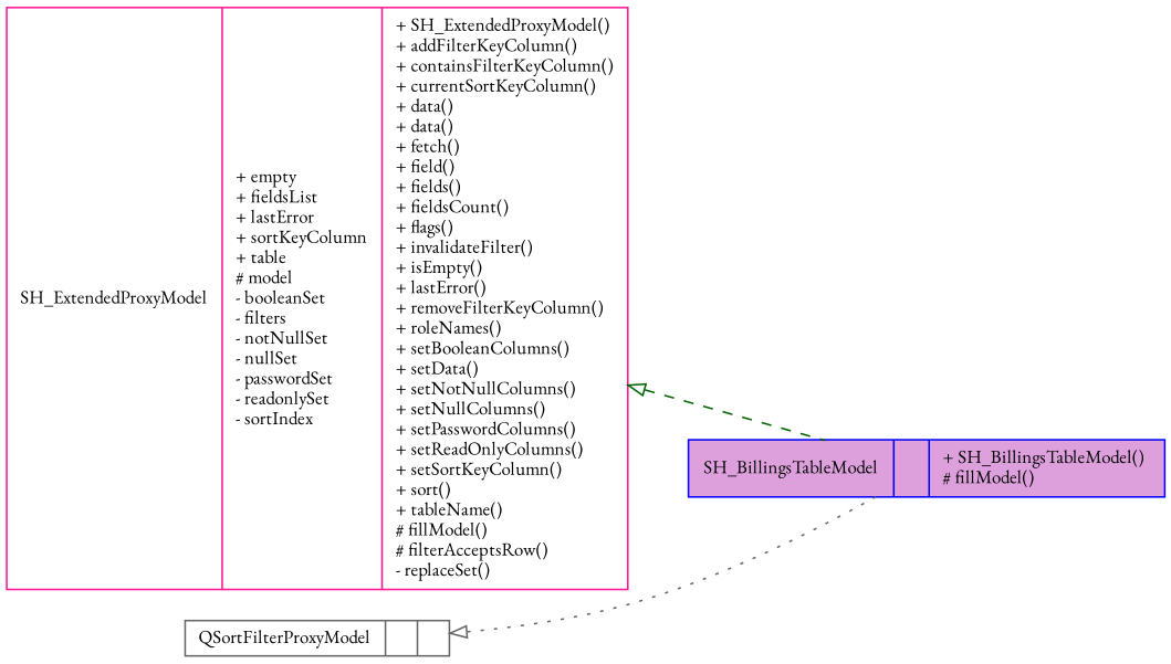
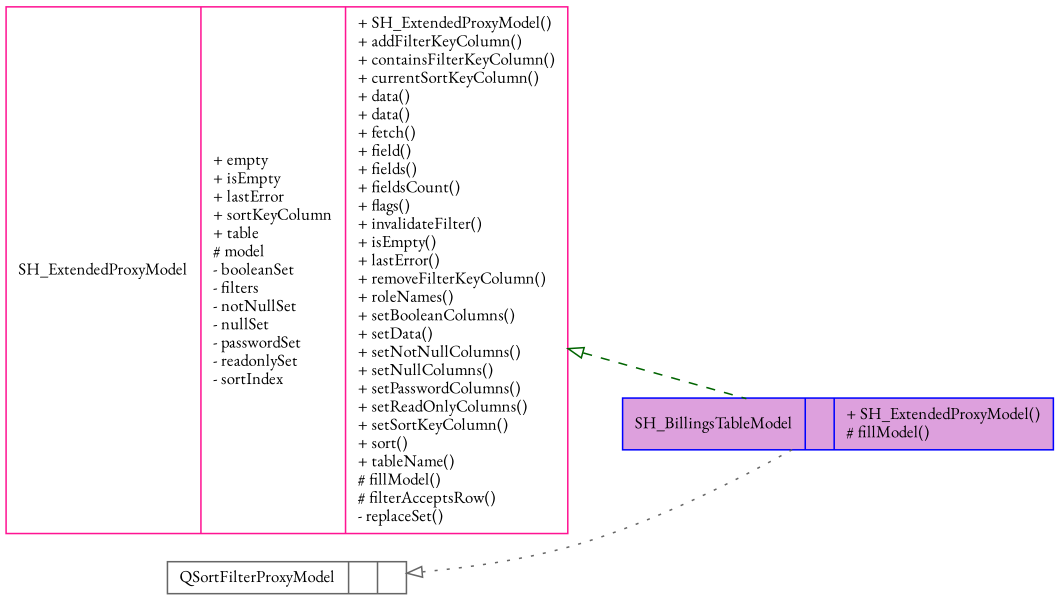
  digraph {
    fontname="EB Garamond"
    rankdir=LR
    node [fillcolor=white fontname="EB Garamond" fontsize=11 shape=record style=filled]
    edge [arrowtail=onormal dir=back fontname="EB Garamond" fontsize=11 labelfontname=Verdana labelfontsize=11]
-   n1 [color=blue fillcolor=plum fontcolor=black height=0.2 label="{SH_BillingsTableModel\n||+ SH_BillingsTableModel()\l# fillModel()\l}" width=0.4]
-   n2 [color=deeppink height=0.2 label="{SH_ExtendedProxyModel\n|+ empty\l+ fieldsList\l+ lastError\l+ sortKeyColumn\l+ table\l# model\l- booleanSet\l- filters\l- notNullSet\l- nullSet\l- passwordSet\l- readonlySet\l- sortIndex\l|+ SH_ExtendedProxyModel()\l+ addFilterKeyColumn()\l+ containsFilterKeyColumn()\l+ currentSortKeyColumn()\l+ data()\l+ data()\l+ fetch()\l+ field()\l+ fields()\l+ fieldsCount()\l+ flags()\l+ invalidateFilter()\l+ isEmpty()\l+ lastError()\l+ removeFilterKeyColumn()\l+ roleNames()\l+ setBooleanColumns()\l+ setData()\l+ setNotNullColumns()\l+ setNullColumns()\l+ setPasswordColumns()\l+ setReadOnlyColumns()\l+ setSortKeyColumn()\l+ sort()\l+ tableName()\l# fillModel()\l# filterAcceptsRow()\l- replaceSet()\l}" width=0.4]
+   n1 [color=blue fillcolor=plum fontcolor=black height=0.2 label="{SH_BillingsTableModel\n||+ SH_ExtendedProxyModel()\l# fillModel()\l}" width=0.4]
+   n2 [color=deeppink height=0.2 label="{SH_ExtendedProxyModel\n|+ empty\l+ isEmpty\l+ lastError\l+ sortKeyColumn\l+ table\l# model\l- booleanSet\l- filters\l- notNullSet\l- nullSet\l- passwordSet\l- readonlySet\l- sortIndex\l|+ SH_ExtendedProxyModel()\l+ addFilterKeyColumn()\l+ containsFilterKeyColumn()\l+ currentSortKeyColumn()\l+ data()\l+ data()\l+ fetch()\l+ field()\l+ fields()\l+ fieldsCount()\l+ flags()\l+ invalidateFilter()\l+ isEmpty()\l+ lastError()\l+ removeFilterKeyColumn()\l+ roleNames()\l+ setBooleanColumns()\l+ setData()\l+ setNotNullColumns()\l+ setNullColumns()\l+ setPasswordColumns()\l+ setReadOnlyColumns()\l+ setSortKeyColumn()\l+ sort()\l+ tableName()\l# fillModel()\l# filterAcceptsRow()\l- replaceSet()\l}" width=0.4]
    n3 [color=gray40 height=0.2 label="{QSortFilterProxyModel\n||}" width=0.4]
    n2 -> n1 [color=darkgreen style=dashed]
    n3 -> n1 [color=gray40 style=dotted]
  }
